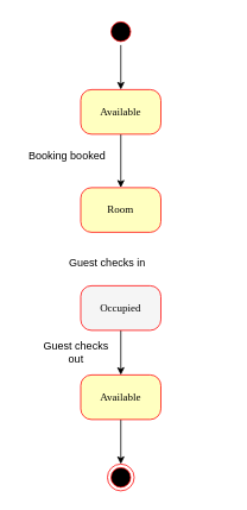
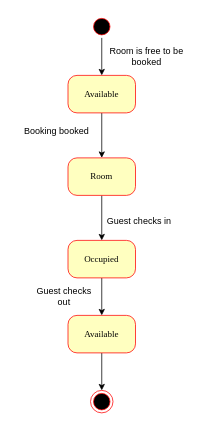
  <mxCell id="0" />
  <mxCell id="1" parent="0" />
  <mxCell id="2" style="edgeStyle=orthogonalEdgeStyle;rounded=0;orthogonalLoop=1;jettySize=auto;html=1;entryX=0.5;entryY=0;entryDx=0;entryDy=0;" edge="1" parent="1" source="3" target="5"><mxGeometry relative="1" as="geometry" /></mxCell>
  <mxCell id="3" value="" style="ellipse;html=1;shape=startState;fillColor=#000000;strokeColor=#ff0000;rounded=1;shadow=0;comic=0;labelBackgroundColor=none;fontFamily=Verdana;fontSize=12;fontColor=#000000;align=center;direction=south;" vertex="1" parent="1"><mxGeometry x="120" y="20" width="30" height="30" as="geometry" /></mxCell>
  <mxCell id="4" style="edgeStyle=orthogonalEdgeStyle;rounded=0;orthogonalLoop=1;jettySize=auto;html=1;entryX=0.5;entryY=0;entryDx=0;entryDy=0;strokeColor=light-dark(#000000,#EDEDED);" edge="1" parent="1" source="5" target="9"><mxGeometry relative="1" as="geometry" /></mxCell>
  <mxCell id="5" value="Available" style="rounded=1;whiteSpace=wrap;html=1;arcSize=24;fillColor=#ffffc0;strokeColor=#ff0000;shadow=0;comic=0;labelBackgroundColor=none;fontFamily=Verdana;fontSize=12;fontColor=#000000;align=center;" vertex="1" parent="1"><mxGeometry x="90" y="100" width="90" height="50" as="geometry" /></mxCell>
  <mxCell id="6" value="" style="ellipse;html=1;shape=endState;fillColor=#000000;strokeColor=#ff0000;rounded=1;shadow=0;comic=0;labelBackgroundColor=none;fontFamily=Verdana;fontSize=12;fontColor=#000000;align=center;" vertex="1" parent="1"><mxGeometry x="120" y="520" width="30" height="30" as="geometry" /></mxCell>
+ <mxCell id="7" style="edgeStyle=orthogonalEdgeStyle;rounded=0;orthogonalLoop=1;jettySize=auto;html=1;entryX=0.5;entryY=0;entryDx=0;entryDy=0;" edge="1" parent="1" source="9" target="11"><mxGeometry relative="1" as="geometry" /></mxCell>
  <mxCell id="8" style="edgeStyle=orthogonalEdgeStyle;rounded=0;orthogonalLoop=1;jettySize=auto;html=1;entryX=0.5;entryY=0;entryDx=0;entryDy=0;exitX=0.5;exitY=1;exitDx=0;exitDy=0;" edge="1" parent="1" source="11" target="13"><mxGeometry relative="1" as="geometry" /></mxCell>
  <mxCell id="9" value="Room" style="rounded=1;whiteSpace=wrap;html=1;arcSize=24;fillColor=#ffffc0;strokeColor=#ff0000;shadow=0;comic=0;labelBackgroundColor=none;fontFamily=Verdana;fontSize=12;fontColor=#000000;align=center;" vertex="1" parent="1"><mxGeometry x="90" y="210" width="90" height="50" as="geometry" /></mxCell>
  <mxCell id="10" value="Booking booked" style="text;html=1;align=center;verticalAlign=middle;whiteSpace=wrap;rounded=0;" vertex="1" parent="1"><mxGeometry x="20" y="160" width="110" height="30" as="geometry" /></mxCell>
- <mxCell id="11" value="Occupied" style="rounded=1;whiteSpace=wrap;html=1;arcSize=24;fillColor=#f5f5f5;strokeColor=#ff0000;shadow=0;comic=0;labelBackgroundColor=none;fontFamily=Verdana;fontSize=12;fontColor=#000000;align=center;" vertex="1" parent="1"><mxGeometry x="90" y="320" width="90" height="50" as="geometry" /></mxCell>
+ <mxCell id="11" value="Occupied" style="rounded=1;whiteSpace=wrap;html=1;arcSize=24;fillColor=#ffffc0;strokeColor=#ff0000;shadow=0;comic=0;labelBackgroundColor=none;fontFamily=Verdana;fontSize=12;fontColor=#000000;align=center;" vertex="1" parent="1"><mxGeometry x="90" y="320" width="90" height="50" as="geometry" /></mxCell>
  <mxCell id="12" style="edgeStyle=orthogonalEdgeStyle;rounded=0;orthogonalLoop=1;jettySize=auto;html=1;entryX=0.5;entryY=0;entryDx=0;entryDy=0;" edge="1" parent="1" source="13" target="6"><mxGeometry relative="1" as="geometry" /></mxCell>
  <mxCell id="13" value="Available" style="rounded=1;whiteSpace=wrap;html=1;arcSize=24;fillColor=#ffffc0;strokeColor=#ff0000;shadow=0;comic=0;labelBackgroundColor=none;fontFamily=Verdana;fontSize=12;fontColor=#000000;align=center;" vertex="1" parent="1"><mxGeometry x="90" y="420" width="90" height="50" as="geometry" /></mxCell>
  <mxCell id="14" value="Guest checks out" style="text;html=1;align=center;verticalAlign=middle;whiteSpace=wrap;rounded=0;" vertex="1" parent="1"><mxGeometry x="40" y="380" width="90" height="30" as="geometry" /></mxCell>
- <mxCell id="15" value="Guest checks in" style="text;html=1;align=center;verticalAlign=middle;whiteSpace=wrap;rounded=0;" vertex="1" parent="1"><mxGeometry x="70" y="280" width="100" height="30" as="geometry" /></mxCell>
+ <mxCell id="15" value="Guest checks in" style="text;html=1;align=center;verticalAlign=middle;whiteSpace=wrap;rounded=0;" vertex="1" parent="1"><mxGeometry x="135" y="280" width="100" height="30" as="geometry" /></mxCell>
+ <mxCell id="16" value="Room is free to be booked" style="text;html=1;align=center;verticalAlign=middle;whiteSpace=wrap;rounded=0;" vertex="1" parent="1"><mxGeometry x="135" y="60" width="120" height="30" as="geometry" /></mxCell>
